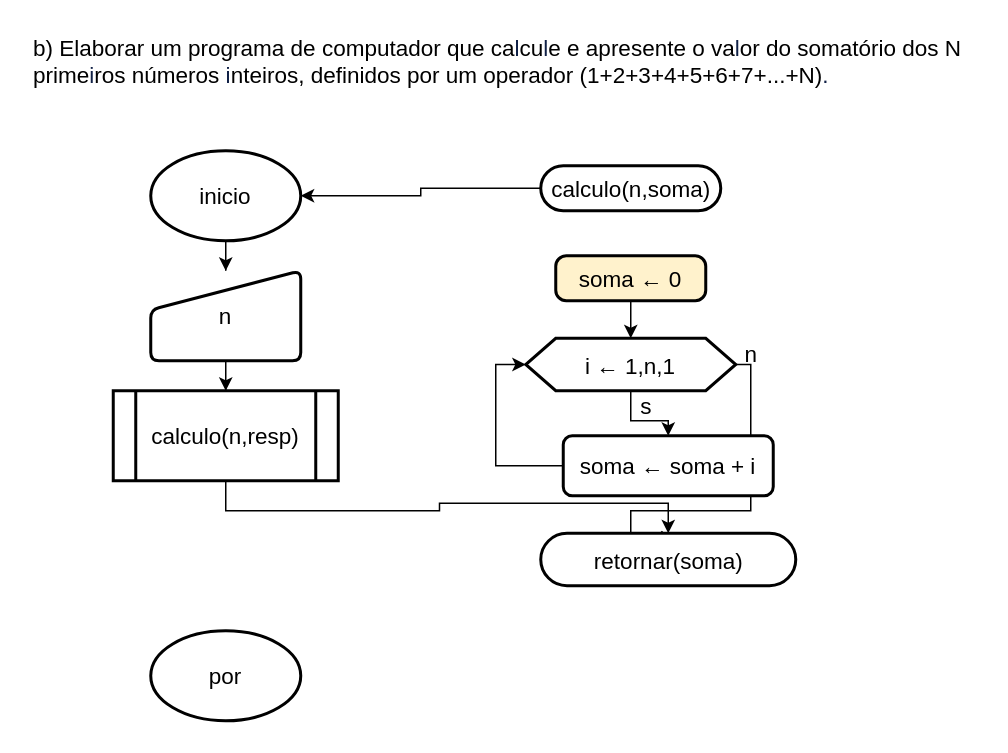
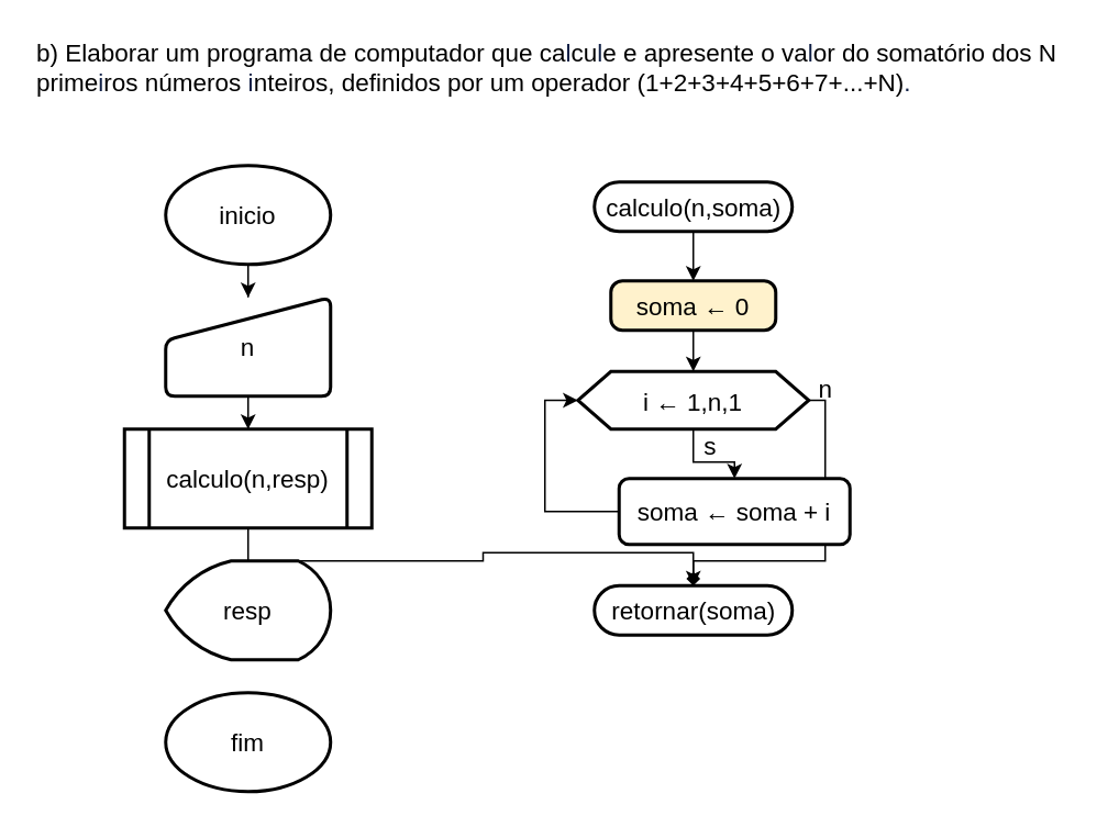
  <mxCell id="0" />
  <mxCell id="1" parent="0" />
  <mxCell id="2" value="&lt;span class=&quot;fontstyle0&quot; style=&quot;font-size: 15px;&quot;&gt;b) Elaborar um programa de computador que ca&lt;/span&gt;&lt;span style=&quot;color: rgb(16, 32, 70); font-size: 15px;&quot; class=&quot;fontstyle0&quot;&gt;l&lt;/span&gt;&lt;span class=&quot;fontstyle0&quot; style=&quot;font-size: 15px;&quot;&gt;cu&lt;/span&gt;&lt;span style=&quot;color: rgb(16, 32, 70); font-size: 15px;&quot; class=&quot;fontstyle0&quot;&gt;l&lt;/span&gt;&lt;span class=&quot;fontstyle0&quot; style=&quot;font-size: 15px;&quot;&gt;e e apresente o va&lt;/span&gt;&lt;span style=&quot;color: rgb(16, 32, 70); font-size: 15px;&quot; class=&quot;fontstyle0&quot;&gt;l&lt;/span&gt;&lt;span class=&quot;fontstyle0&quot; style=&quot;font-size: 15px;&quot;&gt;or do somatório dos N&lt;br style=&quot;font-size: 15px;&quot;&gt;prime&lt;/span&gt;&lt;span style=&quot;color: rgb(16, 32, 70); font-size: 15px;&quot; class=&quot;fontstyle0&quot;&gt;i&lt;/span&gt;&lt;span class=&quot;fontstyle0&quot; style=&quot;font-size: 15px;&quot;&gt;ros números &lt;/span&gt;&lt;span style=&quot;color: rgb(16, 32, 70); font-size: 15px;&quot; class=&quot;fontstyle0&quot;&gt;i&lt;/span&gt;&lt;span class=&quot;fontstyle0&quot; style=&quot;font-size: 15px;&quot;&gt;nteiros, definidos por um operador (1+2+3+4+5+6+7+...+N)&lt;/span&gt;&lt;span style=&quot;color: rgb(16, 32, 70); font-size: 15px;&quot; class=&quot;fontstyle0&quot;&gt;.&lt;/span&gt; &lt;br style=&quot;font-size: 15px;&quot;&gt;" style="text;html=1;align=left;verticalAlign=middle;resizable=0;points=[];autosize=1;strokeColor=none;fillColor=none;fontSize=15;" parent="1" vertex="1"><mxGeometry width="630" height="40" as="geometry" x="20" y="20" /></mxCell>
- <mxCell id="3" value="" style="edgeStyle=orthogonalEdgeStyle;rounded=0;orthogonalLoop=1;jettySize=auto;html=1;fontSize=15;" parent="1" source="4" target="17" edge="1"><mxGeometry relative="1" as="geometry" /></mxCell>
+ <mxCell id="3" value="" style="edgeStyle=orthogonalEdgeStyle;rounded=0;orthogonalLoop=1;jettySize=auto;html=1;fontSize=15;" parent="1" source="4" target="11" edge="1"><mxGeometry relative="1" as="geometry" /></mxCell>
  <mxCell id="4" value="calculo(n,soma)" style="html=1;dashed=0;whitespace=wrap;shape=mxgraph.dfd.start;fontSize=15;strokeWidth=2;" parent="1" vertex="1"><mxGeometry x="360" y="110" width="120" height="30" as="geometry" /></mxCell>
  <mxCell id="5" value="" style="edgeStyle=orthogonalEdgeStyle;rounded=0;orthogonalLoop=1;jettySize=auto;html=1;fontSize=15;" parent="1" source="7" target="9" edge="1"><mxGeometry relative="1" as="geometry" /></mxCell>
  <mxCell id="6" style="edgeStyle=orthogonalEdgeStyle;rounded=0;orthogonalLoop=1;jettySize=auto;html=1;exitX=1;exitY=0.5;exitDx=0;exitDy=0;entryX=0.5;entryY=0.5;entryDx=0;entryDy=-15;entryPerimeter=0;endArrow=diamond;" edge="1" parent="1" source="7" target="15"><mxGeometry relative="1" as="geometry"><Array as="points"><mxPoint x="500" y="243" /><mxPoint x="500" y="340" /><mxPoint x="420" y="340" /></Array></mxGeometry></mxCell>
  <mxCell id="7" value="i ← 1,n,1" style="shape=hexagon;perimeter=hexagonPerimeter2;whiteSpace=wrap;html=1;fixedSize=1;fontSize=15;dashed=0;strokeWidth=2;" parent="1" vertex="1"><mxGeometry x="350" y="225" width="140" height="35" as="geometry" /></mxCell>
  <mxCell id="8" style="edgeStyle=orthogonalEdgeStyle;rounded=0;orthogonalLoop=1;jettySize=auto;html=1;exitX=0;exitY=0.5;exitDx=0;exitDy=0;entryX=0;entryY=0.5;entryDx=0;entryDy=0;fontSize=15;" parent="1" source="9" target="7" edge="1"><mxGeometry relative="1" as="geometry" /></mxCell>
  <mxCell id="9" value="soma ← soma + i" style="rounded=1;whiteSpace=wrap;html=1;fontSize=15;dashed=0;strokeWidth=2;" parent="1" vertex="1"><mxGeometry x="375" y="290" width="140" height="40" as="geometry" /></mxCell>
  <mxCell id="10" value="" style="edgeStyle=orthogonalEdgeStyle;rounded=0;orthogonalLoop=1;jettySize=auto;html=1;fontSize=15;" parent="1" source="11" target="7" edge="1"><mxGeometry relative="1" as="geometry" /></mxCell>
  <mxCell id="11" value="soma ← 0" style="rounded=1;whiteSpace=wrap;html=1;absoluteArcSize=1;arcSize=14;strokeWidth=2;fontSize=15;fillColor=#fff2cc;" parent="1" vertex="1"><mxGeometry x="370" y="170" width="100" height="30" as="geometry" /></mxCell>
  <mxCell id="12" value="s" style="text;html=1;align=center;verticalAlign=middle;resizable=0;points=[];autosize=1;strokeColor=none;fillColor=none;fontSize=15;" parent="1" vertex="1"><mxGeometry x="420" y="260" width="20" height="20" as="geometry" /></mxCell>
+ <mxCell id="13" value="resp" style="strokeWidth=2;html=1;shape=mxgraph.flowchart.display;whiteSpace=wrap;fontSize=15;" parent="1" vertex="1"><mxGeometry x="100" y="340" width="100" height="60" as="geometry" /></mxCell>
  <mxCell id="14" value="n" style="text;html=1;align=center;verticalAlign=middle;resizable=0;points=[];autosize=1;strokeColor=none;fillColor=none;fontSize=15;" parent="1" vertex="1"><mxGeometry x="490" y="225" width="20" height="20" as="geometry" /></mxCell>
- <mxCell id="15" value="retornar(soma)" style="html=1;dashed=0;whitespace=wrap;shape=mxgraph.dfd.start;fontSize=15;strokeWidth=2;" parent="1" vertex="1"><mxGeometry x="360" y="355" width="170" height="35" as="geometry" /></mxCell>
+ <mxCell id="15" value="retornar(soma)" style="html=1;dashed=0;whitespace=wrap;shape=mxgraph.dfd.start;fontSize=15;strokeWidth=2;" parent="1" vertex="1"><mxGeometry x="360" y="355" width="120" height="30" as="geometry" /></mxCell>
  <mxCell id="16" value="" style="edgeStyle=orthogonalEdgeStyle;rounded=0;orthogonalLoop=1;jettySize=auto;html=1;fontSize=15;" parent="1" source="17" target="20" edge="1"><mxGeometry relative="1" as="geometry" /></mxCell>
  <mxCell id="17" value="inicio" style="strokeWidth=2;html=1;shape=mxgraph.flowchart.start_1;whiteSpace=wrap;fontSize=15;" parent="1" vertex="1"><mxGeometry x="100" y="100" width="100" height="60" as="geometry" /></mxCell>
- <mxCell id="18" value="por" style="strokeWidth=2;html=1;shape=mxgraph.flowchart.start_1;whiteSpace=wrap;fontSize=15;" parent="1" vertex="1"><mxGeometry x="100" y="420" width="100" height="60" as="geometry" /></mxCell>
+ <mxCell id="18" value="fim" style="strokeWidth=2;html=1;shape=mxgraph.flowchart.start_1;whiteSpace=wrap;fontSize=15;" parent="1" vertex="1"><mxGeometry x="100" y="420" width="100" height="60" as="geometry" /></mxCell>
  <mxCell id="19" value="" style="edgeStyle=orthogonalEdgeStyle;rounded=0;orthogonalLoop=1;jettySize=auto;html=1;fontSize=15;" parent="1" source="20" target="22" edge="1"><mxGeometry relative="1" as="geometry" /></mxCell>
  <mxCell id="20" value="n" style="html=1;strokeWidth=2;shape=manualInput;whiteSpace=wrap;rounded=1;size=26;arcSize=11;fontSize=15;" parent="1" vertex="1"><mxGeometry x="100" y="180" width="100" height="60" as="geometry" /></mxCell>
  <mxCell id="21" style="edgeStyle=orthogonalEdgeStyle;rounded=0;orthogonalLoop=1;jettySize=auto;html=1;exitX=0.5;exitY=1;exitDx=0;exitDy=0;" edge="1" parent="1" source="22" target="15"><mxGeometry relative="1" as="geometry" /></mxCell>
  <mxCell id="22" value="calculo(n,resp)" style="shape=process;whiteSpace=wrap;html=1;backgroundOutline=1;fontSize=15;strokeWidth=2;rounded=1;arcSize=0;" parent="1" vertex="1"><mxGeometry x="75" y="260" width="150" height="60" as="geometry" /></mxCell>
